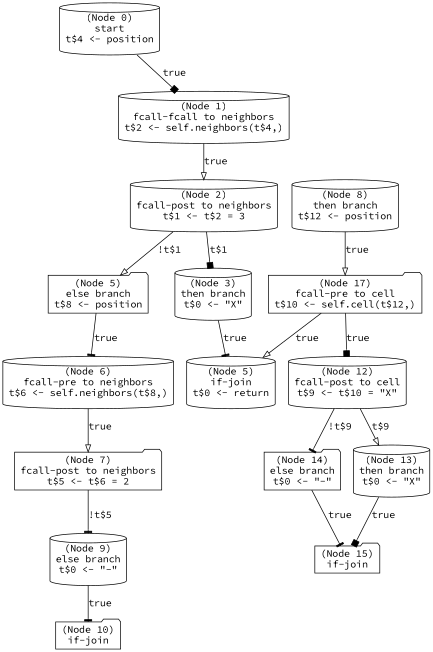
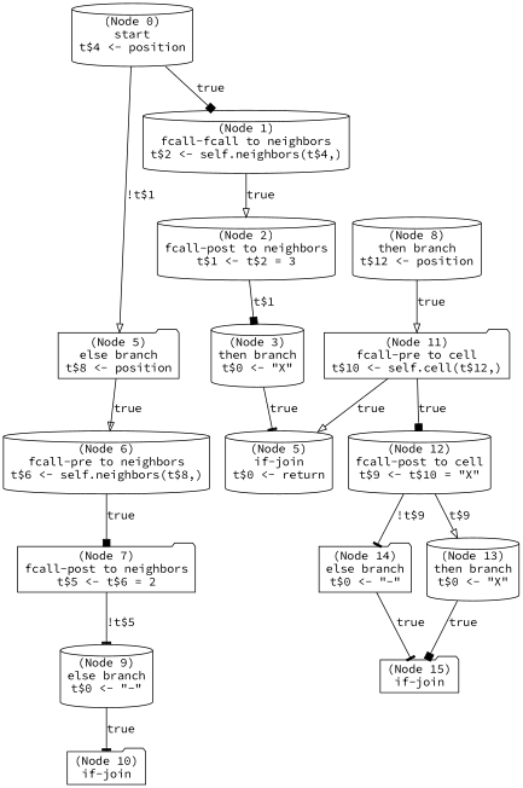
  digraph {
    fontname="Source Code Pro"
    node [fontname="Source Code Pro" shape=cylinder]
    edge [arrowhead=onormal fontname="Source Code Pro"]
    n1 [label="(Node 0)\nstart\nt$4 <- position\n"]
    n2 [label="(Node 1)\nfcall-fcall to neighbors\nt$2 <- self.neighbors(t$4,)\n"]
    n3 [label="(Node 2)\nfcall-post to neighbors\nt$1 <- t$2 = 3\n"]
    n4 [label="(Node 5)\nelse branch\nt$8 <- position\n" shape=folder]
    n5 [label="(Node 3)\nthen branch\nt$0 <- \"X\"\n"]
    n6 [label="(Node 6)\nfcall-pre to neighbors\nt$6 <- self.neighbors(t$8,)\n"]
    n7 [label="(Node 5)\nif-join\nt$0 <- return\n"]
    n8 [label="(Node 7)\nfcall-post to neighbors\nt$5 <- t$6 = 2\n" shape=folder]
    n9 [label="(Node 9)\nelse branch\nt$0 <- \"-\"\n"]
    n10 [label="(Node 10)\nif-join\n" shape=folder]
    n11 [label="(Node 8)\nthen branch\nt$12 <- position\n"]
-   n12 [label="(Node 17)\nfcall-pre to cell\nt$10 <- self.cell(t$12,)\n" shape=folder]
+   n12 [label="(Node 11)\nfcall-pre to cell\nt$10 <- self.cell(t$12,)\n" shape=folder]
    n13 [label="(Node 12)\nfcall-post to cell\nt$9 <- t$10 = \"X\"\n"]
    n14 [label="(Node 14)\nelse branch\nt$0 <- \"-\"\n" shape=folder]
    n15 [label="(Node 13)\nthen branch\nt$0 <- \"X\"\n"]
    n16 [label="(Node 15)\nif-join\n" shape=folder]
    n1 -> n2 [arrowhead=box label=true]
    n2 -> n3 [label=true]
-   n3 -> n4 [label="!t$1"]
+   n1 -> n4 [label="!t$1"]
    n3 -> n5 [arrowhead=box label="t$1"]
-   n4 -> n6 [arrowhead=tee label=true]
+   n4 -> n6 [label=true]
    n5 -> n7 [arrowhead=tee label=true]
-   n6 -> n8 [label=true]
+   n6 -> n8 [arrowhead=box label=true]
    n8 -> n9 [arrowhead=tee label="!t$5"]
    n9 -> n10 [arrowhead=tee label=true]
    n11 -> n12 [label=true]
    n12 -> n7 [label=true]
    n12 -> n13 [arrowhead=box label=true]
    n13 -> n14 [arrowhead=tee label="!t$9"]
    n13 -> n15 [label="t$9"]
    n14 -> n16 [arrowhead=tee label=true]
    n15 -> n16 [arrowhead=box label=true]
  }
